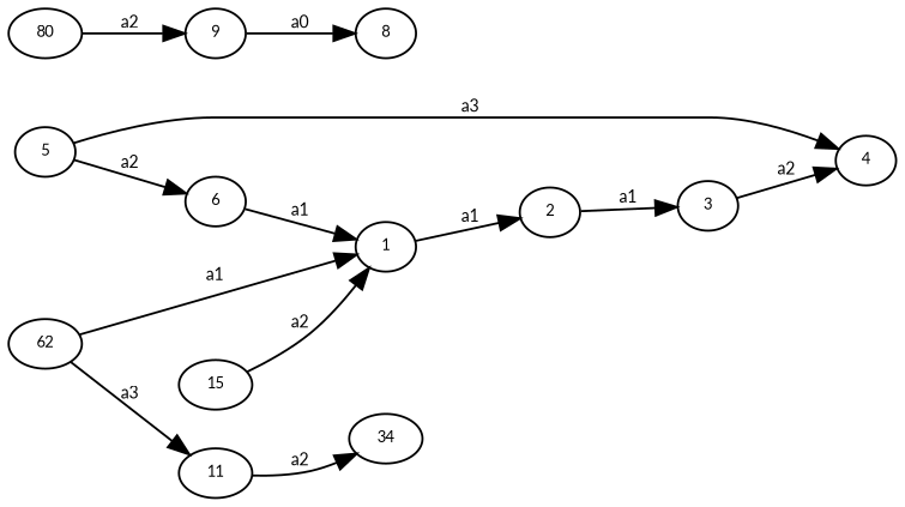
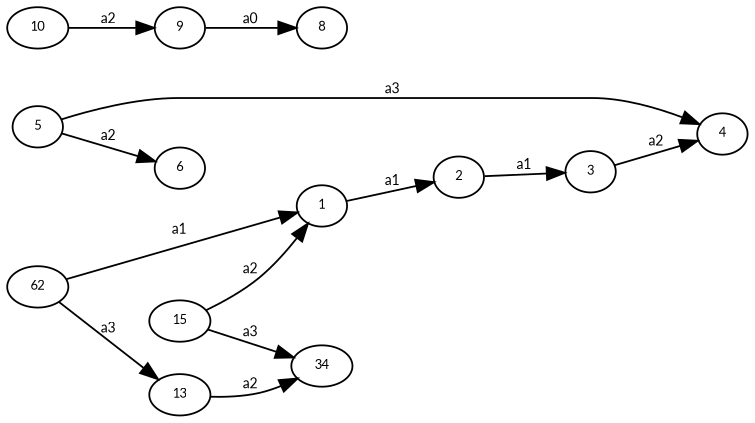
  digraph {
    fontname=Lato
    rankdir=LR
    node [fontname=Lato fontsize=7]
    edge [fontname=Lato fontsize=8]
    n1 [height=.01 label=1 width=.01]
    n2 [height=.01 label=2 width=.01]
    n3 [height=.01 label=3 width=.01]
    n4 [height=.01 label=4 width=.01]
    n5 [height=.01 label=8 width=.01]
    n6 [height=.01 label=5 width=.01]
    n7 [height=.01 label=6 width=.01]
    n8 [height=.01 label=9 width=.01]
-   n9 [height=.01 label=80 width=.01]
+   n9 [height=.01 label=10 width=.01]
    n10 [height=.01 label=62 width=.01]
-   n11 [height=.01 label=11 width=.01]
+   n11 [height=.01 label=13 width=.01]
    n12 [height=.01 label=34 width=.01]
    n13 [height=.01 label=15 width=.01]
    n1 -> n2 [label=a1]
    n2 -> n3 [label=a1]
    n3 -> n4 [label=a2]
    n6 -> n4 [label=a3]
    n6 -> n7 [label=a2]
-   n7 -> n1 [label=a1]
    n8 -> n5 [label=a0]
    n9 -> n8 [label=a2]
    n10 -> n1 [label=a1]
    n10 -> n11 [label=a3]
    n11 -> n12 [label=a2]
    n13 -> n1 [label=a2]
+   n13 -> n12 [label=a3]
  }
